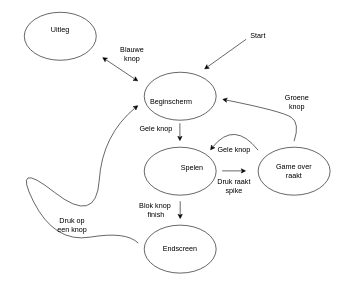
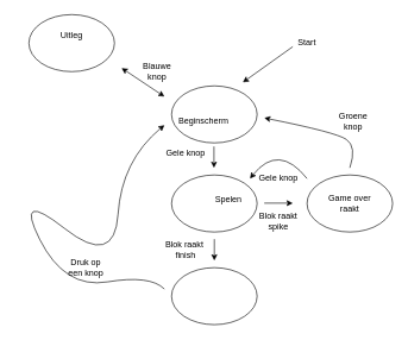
  <mxCell id="0" />
  <mxCell id="1" parent="0" />
  <mxCell id="2" value="" style="ellipse;whiteSpace=wrap;html=1;" vertex="1" parent="1"><mxGeometry x="240" y="120" width="120" height="80" as="geometry" /></mxCell>
  <mxCell id="3" value="" style="endArrow=classic;html=1;rounded=0;" edge="1" parent="1"><mxGeometry width="50" height="50" relative="1" as="geometry"><mxPoint x="410" y="65" as="sourcePoint" /><mxPoint x="340" y="115" as="targetPoint" /></mxGeometry></mxCell>
  <mxCell id="4" value="Start" style="text;html=1;strokeColor=none;fillColor=none;align=center;verticalAlign=middle;whiteSpace=wrap;rounded=0;" vertex="1" parent="1"><mxGeometry x="400" y="45" width="60" height="30" as="geometry" /></mxCell>
  <mxCell id="5" value="Beginscherm" style="text;html=1;strokeColor=none;fillColor=none;align=center;verticalAlign=middle;whiteSpace=wrap;rounded=0;" vertex="1" parent="1"><mxGeometry x="255" y="155" width="60" height="30" as="geometry" /></mxCell>
  <mxCell id="6" value="" style="ellipse;whiteSpace=wrap;html=1;" vertex="1" parent="1"><mxGeometry x="240" y="245" width="120" height="80" as="geometry" /></mxCell>
  <mxCell id="7" value="" style="ellipse;whiteSpace=wrap;html=1;" vertex="1" parent="1"><mxGeometry x="240" y="375" width="120" height="80" as="geometry" /></mxCell>
  <mxCell id="8" value="" style="ellipse;whiteSpace=wrap;html=1;" vertex="1" parent="1"><mxGeometry x="430" y="245" width="120" height="80" as="geometry" /></mxCell>
  <mxCell id="9" value="" style="endArrow=classic;html=1;rounded=0;" edge="1" parent="1"><mxGeometry width="50" height="50" relative="1" as="geometry"><mxPoint x="299.5" y="205" as="sourcePoint" /><mxPoint x="299.5" y="235" as="targetPoint" /></mxGeometry></mxCell>
  <mxCell id="10" value="Gele knop" style="text;html=1;strokeColor=none;fillColor=none;align=center;verticalAlign=middle;whiteSpace=wrap;rounded=0;" vertex="1" parent="1"><mxGeometry x="230" y="200" width="60" height="30" as="geometry" /></mxCell>
  <mxCell id="11" value="Spelen" style="text;html=1;strokeColor=none;fillColor=none;align=center;verticalAlign=middle;whiteSpace=wrap;rounded=0;" vertex="1" parent="1"><mxGeometry x="290" y="265" width="60" height="30" as="geometry" /></mxCell>
  <mxCell id="12" value="" style="endArrow=classic;html=1;rounded=0;" edge="1" parent="1"><mxGeometry width="50" height="50" relative="1" as="geometry"><mxPoint x="300" y="335" as="sourcePoint" /><mxPoint x="300" y="365" as="targetPoint" /></mxGeometry></mxCell>
- <mxCell id="13" value="Blok knop&amp;nbsp; finish" style="text;html=1;strokeColor=none;fillColor=none;align=center;verticalAlign=middle;whiteSpace=wrap;rounded=0;" vertex="1" parent="1"><mxGeometry x="230" y="335" width="60" height="30" as="geometry" /></mxCell>
- <mxCell id="14" value="Endscreen" style="text;html=1;strokeColor=none;fillColor=none;align=center;verticalAlign=middle;whiteSpace=wrap;rounded=0;" vertex="1" parent="1"><mxGeometry x="270" y="400" width="60" height="30" as="geometry" /></mxCell>
+ <mxCell id="13" value="Blok raakt&amp;nbsp; finish" style="text;html=1;strokeColor=none;fillColor=none;align=center;verticalAlign=middle;whiteSpace=wrap;rounded=0;" vertex="1" parent="1"><mxGeometry x="230" y="335" width="60" height="30" as="geometry" /></mxCell>
  <mxCell id="15" value="" style="curved=1;endArrow=classic;html=1;rounded=0;" edge="1" parent="1"><mxGeometry width="50" height="50" relative="1" as="geometry"><mxPoint x="230" y="405" as="sourcePoint" /><mxPoint x="230" y="175" as="targetPoint" /><Array as="points"><mxPoint x="210" y="385" /><mxPoint x="90" y="405" /><mxPoint x="20" y="265" /><mxPoint x="160" y="375" /><mxPoint x="170" y="225" /></Array></mxGeometry></mxCell>
  <mxCell id="16" value="Druk op een knop" style="text;html=1;strokeColor=none;fillColor=none;align=center;verticalAlign=middle;whiteSpace=wrap;rounded=0;" vertex="1" parent="1"><mxGeometry x="90" y="360" width="60" height="30" as="geometry" /></mxCell>
  <mxCell id="17" value="" style="endArrow=classic;html=1;rounded=0;" edge="1" parent="1"><mxGeometry width="50" height="50" relative="1" as="geometry"><mxPoint x="370" y="284.5" as="sourcePoint" /><mxPoint x="410" y="284.5" as="targetPoint" /></mxGeometry></mxCell>
- <mxCell id="18" value="&lt;div&gt;Druk raakt&lt;/div&gt;&lt;div&gt;spike&lt;br&gt;&lt;/div&gt;" style="text;html=1;strokeColor=none;fillColor=none;align=center;verticalAlign=middle;whiteSpace=wrap;rounded=0;" vertex="1" parent="1"><mxGeometry x="360" y="295" width="60" height="30" as="geometry" /></mxCell>
+ <mxCell id="18" value="&lt;div&gt;Blok raakt&lt;/div&gt;&lt;div&gt;spike&lt;br&gt;&lt;/div&gt;" style="text;html=1;strokeColor=none;fillColor=none;align=center;verticalAlign=middle;whiteSpace=wrap;rounded=0;" vertex="1" parent="1"><mxGeometry x="360" y="295" width="60" height="30" as="geometry" /></mxCell>
  <mxCell id="19" value="Game over raakt" style="text;html=1;strokeColor=none;fillColor=none;align=center;verticalAlign=middle;whiteSpace=wrap;rounded=0;" vertex="1" parent="1"><mxGeometry x="450" y="270" width="80" height="30" as="geometry" /></mxCell>
  <mxCell id="20" style="edgeStyle=orthogonalEdgeStyle;rounded=0;orthogonalLoop=1;jettySize=auto;html=1;exitX=0.5;exitY=1;exitDx=0;exitDy=0;" edge="1" parent="1" source="13" target="13"><mxGeometry relative="1" as="geometry" /></mxCell>
  <mxCell id="21" value="" style="curved=1;endArrow=classic;html=1;rounded=0;" edge="1" parent="1"><mxGeometry width="50" height="50" relative="1" as="geometry"><mxPoint x="430" y="250" as="sourcePoint" /><mxPoint x="350" y="250" as="targetPoint" /><Array as="points"><mxPoint x="430" y="250" /><mxPoint x="390" y="200" /></Array></mxGeometry></mxCell>
  <mxCell id="22" value="Gele knop" style="text;html=1;strokeColor=none;fillColor=none;align=center;verticalAlign=middle;whiteSpace=wrap;rounded=0;" vertex="1" parent="1"><mxGeometry x="360" y="235" width="60" height="30" as="geometry" /></mxCell>
  <mxCell id="23" value="" style="curved=1;endArrow=classic;html=1;rounded=0;" edge="1" parent="1"><mxGeometry width="50" height="50" relative="1" as="geometry"><mxPoint x="490" y="235" as="sourcePoint" /><mxPoint x="370" y="165" as="targetPoint" /><Array as="points"><mxPoint x="500" y="205" /><mxPoint x="470" y="185" /></Array></mxGeometry></mxCell>
  <mxCell id="24" value="Groene knop" style="text;html=1;strokeColor=none;fillColor=none;align=center;verticalAlign=middle;whiteSpace=wrap;rounded=0;" vertex="1" parent="1"><mxGeometry x="465" y="155" width="60" height="30" as="geometry" /></mxCell>
  <mxCell id="25" value="" style="ellipse;whiteSpace=wrap;html=1;" vertex="1" parent="1"><mxGeometry x="40" y="20" width="120" height="80" as="geometry" /></mxCell>
  <mxCell id="26" value="" style="endArrow=classic;startArrow=classic;html=1;rounded=0;" edge="1" parent="1"><mxGeometry width="50" height="50" relative="1" as="geometry"><mxPoint x="170" y="95" as="sourcePoint" /><mxPoint x="230" y="135" as="targetPoint" /></mxGeometry></mxCell>
- <mxCell id="27" value="Blauwe knop" style="text;html=1;strokeColor=none;fillColor=none;align=center;verticalAlign=middle;whiteSpace=wrap;rounded=0;" vertex="1" parent="1"><mxGeometry x="190" y="75" width="60" height="30" as="geometry" /></mxCell>
+ <mxCell id="27" value="Blauwe knop" style="text;html=1;strokeColor=none;fillColor=none;align=center;verticalAlign=middle;whiteSpace=wrap;rounded=0;" vertex="1" parent="1"><mxGeometry x="190" y="85" width="60" height="30" as="geometry" /></mxCell>
  <mxCell id="28" value="Uitleg" style="text;html=1;strokeColor=none;fillColor=none;align=center;verticalAlign=middle;whiteSpace=wrap;rounded=0;" vertex="1" parent="1"><mxGeometry x="70" y="35" width="60" height="30" as="geometry" /></mxCell>
